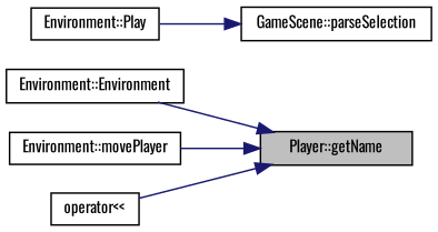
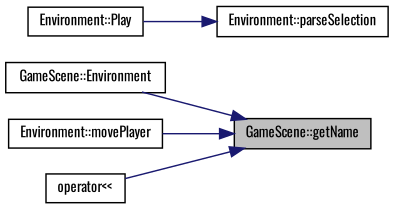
  digraph {
    fontname=Oswald
    rankdir=RL
    node [color=black fillcolor=white fontname=Oswald fontsize=10 shape=record style=filled]
    edge [color=midnightblue dir=back fontname=Oswald fontsize=10 labelfontname=Helvetica labelfontsize=10 style=solid]
-   n1 [fillcolor=grey75 fontcolor=black height=0.2 label="Player::getName" width=0.4]
-   n2 [height=0.2 label="Environment::Environment" width=0.4]
+   n1 [fillcolor=grey75 fontcolor=black height=0.2 label="GameScene::getName" width=0.4]
+   n2 [height=0.2 label="GameScene::Environment" width=0.4]
    n3 [height=0.2 label="Environment::movePlayer" width=0.4]
    n4 [height=0.2 label="operator\<\<" width=0.4]
-   n5 [height=0.2 label="GameScene::parseSelection" width=0.4]
+   n5 [height=0.2 label="Environment::parseSelection" width=0.4]
    n6 [height=0.2 label="Environment::Play" width=0.4]
    n1 -> n2
    n1 -> n3
    n1 -> n4
    n5 -> n6
  }
